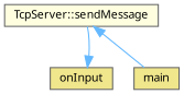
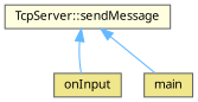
  digraph {
    fontname="Noto Sans"
    rankdir=TB
    node [color=grey40 fillcolor=khaki fontname="Noto Sans" fontsize=10 shape=box style=filled]
    edge [color=steelblue1 dir=back fontname="Noto Sans" fontsize=10 labelfontname=Helvetica labelfontsize=10 style=solid]
    n1 [color=gray40 fillcolor=lightyellow fontcolor=black height=0.2 label="TcpServer::sendMessage" width=0.4]
    n2 [height=0.2 label=onInput width=0.4]
    n3 [height=0.2 label=main width=0.4]
-   n2 -> n1
+   n1 -> n2
    n1 -> n3
  }
